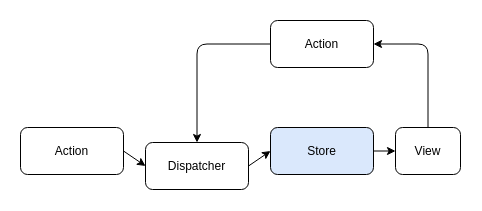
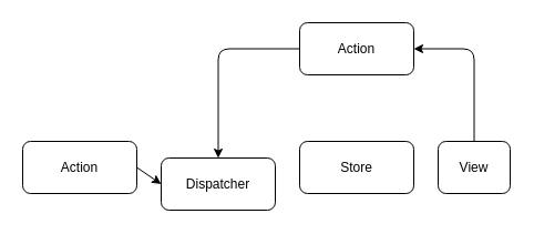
  <mxCell id="0" />
  <mxCell id="1" parent="0" />
  <mxCell id="2" style="edgeStyle=none;html=1;exitX=1;exitY=0.5;exitDx=0;exitDy=0;entryX=0;entryY=0.5;entryDx=0;entryDy=0;" edge="1" parent="1" source="3" target="5"><mxGeometry relative="1" as="geometry" /></mxCell>
  <mxCell id="3" value="Action" style="rounded=1;whiteSpace=wrap;html=1;" vertex="1" parent="1"><mxGeometry x="20" y="127" width="103" height="47" as="geometry" /></mxCell>
- <mxCell id="4" style="edgeStyle=none;html=1;exitX=1;exitY=0.5;exitDx=0;exitDy=0;entryX=0;entryY=0.5;entryDx=0;entryDy=0;" edge="1" parent="1" source="5" target="7"><mxGeometry relative="1" as="geometry" /></mxCell>
  <mxCell id="5" value="Dispatcher" style="rounded=1;whiteSpace=wrap;html=1;" vertex="1" parent="1"><mxGeometry x="145" y="142" width="103" height="47" as="geometry" /></mxCell>
- <mxCell id="6" style="edgeStyle=none;html=1;exitX=1;exitY=0.5;exitDx=0;exitDy=0;entryX=0;entryY=0.5;entryDx=0;entryDy=0;" edge="1" parent="1" source="7" target="9"><mxGeometry relative="1" as="geometry" /></mxCell>
- <mxCell id="7" value="Store" style="rounded=1;whiteSpace=wrap;html=1;fillColor=#dae8fc;" vertex="1" parent="1"><mxGeometry x="270" y="127" width="103" height="47" as="geometry" /></mxCell>
+ <mxCell id="7" value="Store" style="rounded=1;whiteSpace=wrap;html=1;" vertex="1" parent="1"><mxGeometry x="270" y="127" width="103" height="47" as="geometry" /></mxCell>
  <mxCell id="8" style="edgeStyle=orthogonalEdgeStyle;html=1;exitX=0.5;exitY=0;exitDx=0;exitDy=0;entryX=1;entryY=0.5;entryDx=0;entryDy=0;" edge="1" parent="1" source="9" target="11"><mxGeometry relative="1" as="geometry" /></mxCell>
  <mxCell id="9" value="View" style="rounded=1;whiteSpace=wrap;html=1;" vertex="1" parent="1"><mxGeometry x="395" y="127" width="65" height="47" as="geometry" /></mxCell>
  <mxCell id="10" style="edgeStyle=orthogonalEdgeStyle;html=1;exitX=0;exitY=0.5;exitDx=0;exitDy=0;entryX=0.5;entryY=0;entryDx=0;entryDy=0;" edge="1" parent="1" source="11" target="5"><mxGeometry relative="1" as="geometry" /></mxCell>
  <mxCell id="11" value="Action" style="rounded=1;whiteSpace=wrap;html=1;" vertex="1" parent="1"><mxGeometry x="270" y="20" width="103" height="47" as="geometry" /></mxCell>
